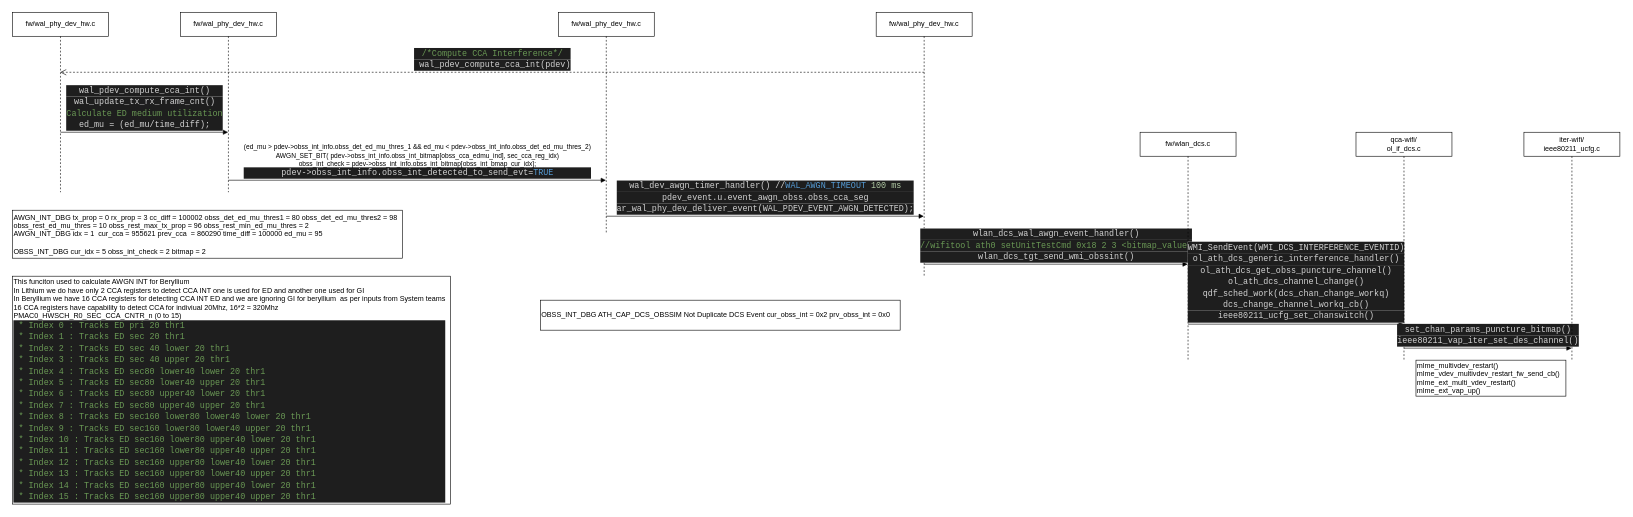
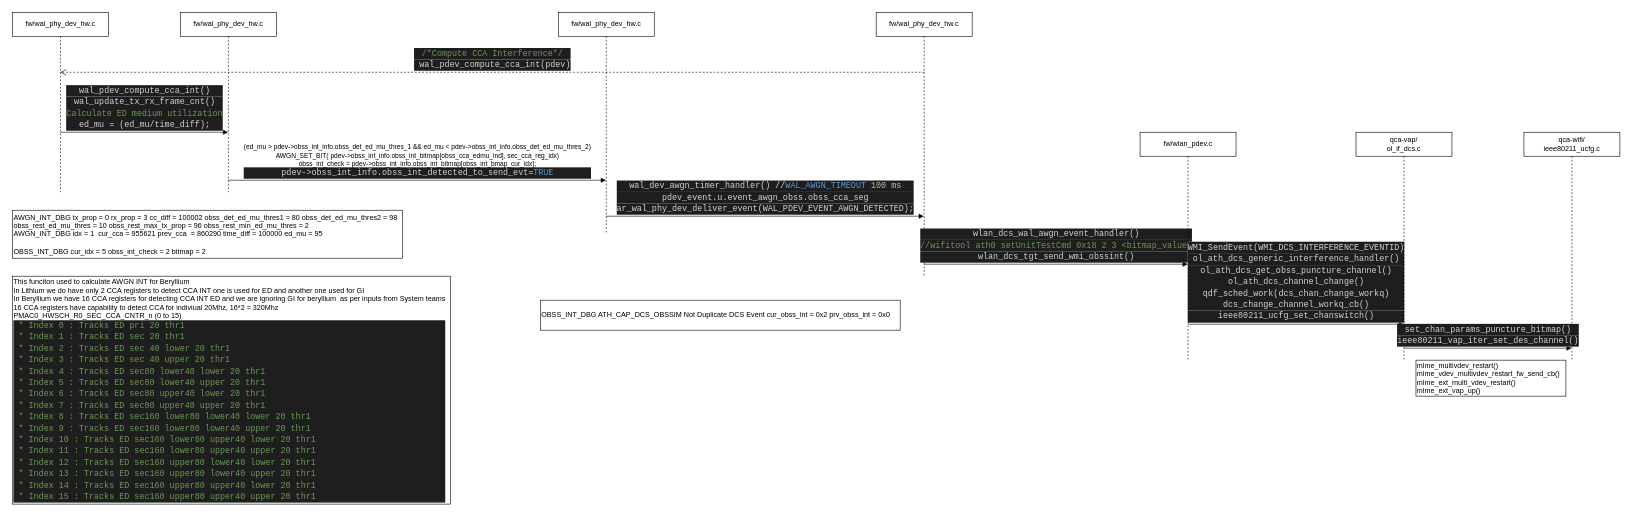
  <mxCell id="0" />
  <mxCell id="1" parent="0" />
  <mxCell id="2" value="fw/wal_phy_dev_hw.c" style="shape=umlLifeline;perimeter=lifelinePerimeter;whiteSpace=wrap;html=1;container=1;collapsible=0;recursiveResize=0;outlineConnect=0;" vertex="1" parent="1"><mxGeometry width="160" height="300" as="geometry" x="20" y="20" /></mxCell>
  <mxCell id="3" value="&lt;div style=&quot;color: rgb(212 , 212 , 212) ; background-color: rgb(30 , 30 , 30) ; font-family: &amp;#34;consolas&amp;#34; , &amp;#34;courier new&amp;#34; , monospace ; font-size: 14px ; line-height: 19px&quot;&gt;wal_pdev_compute_cca_int()&lt;/div&gt;&lt;div style=&quot;color: rgb(212 , 212 , 212) ; background-color: rgb(30 , 30 , 30) ; font-family: &amp;#34;consolas&amp;#34; , &amp;#34;courier new&amp;#34; , monospace ; font-size: 14px ; line-height: 19px&quot;&gt;&lt;div style=&quot;font-family: &amp;#34;consolas&amp;#34; , &amp;#34;courier new&amp;#34; , monospace ; line-height: 19px&quot;&gt;wal_update_tx_rx_frame_cnt()&lt;/div&gt;&lt;div style=&quot;font-family: &amp;#34;consolas&amp;#34; , &amp;#34;courier new&amp;#34; , monospace ; line-height: 19px&quot;&gt;&lt;div style=&quot;font-family: &amp;#34;consolas&amp;#34; , &amp;#34;courier new&amp;#34; , monospace ; line-height: 19px&quot;&gt;&lt;span style=&quot;color: #6a9955&quot;&gt;Calculate&amp;nbsp;&lt;/span&gt;&lt;span style=&quot;color: rgb(106 , 153 , 85)&quot;&gt;ED medium utilization&lt;/span&gt;&lt;/div&gt;&lt;div style=&quot;font-family: &amp;#34;consolas&amp;#34; , &amp;#34;courier new&amp;#34; , monospace ; line-height: 19px&quot;&gt;&lt;div style=&quot;line-height: 19px&quot;&gt;ed_mu = (ed_mu/time_diff);&lt;/div&gt;&lt;/div&gt;&lt;/div&gt;&lt;/div&gt;" style="html=1;verticalAlign=bottom;endArrow=block;" edge="1" parent="2" target="4"><mxGeometry width="80" relative="1" as="geometry"><mxPoint x="80" y="200" as="sourcePoint" /><mxPoint x="160" y="200" as="targetPoint" /></mxGeometry></mxCell>
  <mxCell id="4" value="fw/wal_phy_dev_hw.c" style="shape=umlLifeline;perimeter=lifelinePerimeter;whiteSpace=wrap;html=1;container=1;collapsible=0;recursiveResize=0;outlineConnect=0;" vertex="1" parent="1"><mxGeometry x="300" width="160" height="300" as="geometry" y="20" /></mxCell>
  <mxCell id="5" value="(ed_mu &amp;gt; pdev-&amp;gt;obss_int_info.obss_det_ed_mu_thres_1 &amp;amp;&amp;amp; ed_mu &amp;lt; pdev-&amp;gt;obss_int_info.obss_det_ed_mu_thres_2)&lt;br&gt;AWGN_SET_BIT( pdev-&amp;gt;obss_int_info.obss_int_bitmap[obss_cca_edmu_ind], sec_cca_reg_idx)&lt;br&gt;obss_int_check = pdev-&amp;gt;obss_int_info.obss_int_bitmap[obss_int_bmap_cur_idx];&lt;br&gt;&lt;div style=&quot;color: rgb(212 , 212 , 212) ; background-color: rgb(30 , 30 , 30) ; font-family: &amp;#34;consolas&amp;#34; , &amp;#34;courier new&amp;#34; , monospace ; font-size: 14px ; line-height: 19px&quot;&gt;&lt;div style=&quot;line-height: 19px&quot;&gt;pdev-&amp;gt;obss_int_info.obss_int_detected_to_send_evt=&lt;span style=&quot;color: #569cd6&quot;&gt;TRUE&lt;/span&gt;&lt;/div&gt;&lt;/div&gt;" style="html=1;verticalAlign=bottom;endArrow=block;" edge="1" parent="4" target="8"><mxGeometry width="80" relative="1" as="geometry"><mxPoint x="80" y="280" as="sourcePoint" /><mxPoint x="160" y="280" as="targetPoint" /></mxGeometry></mxCell>
  <mxCell id="6" value="&lt;div&gt;This funciton used to calculate AWGN INT for Beryllium&lt;/div&gt;&lt;div&gt;In Lithium we do have only 2 CCA registers to detect CCA INT one is used for ED and another one used for GI&lt;/div&gt;&lt;div&gt;In Beryllium we have 16 CCA registers for detecting CCA INT ED and we are ignoring GI for beryllium&amp;nbsp; as per inputs from System teams&lt;/div&gt;&lt;div&gt;16 CCA registers have capability to detect CCA for indiviual 20Mhz, 16*2 = 320Mhz&lt;/div&gt;&lt;div&gt;PMAC0_HWSCH_R0_SEC_CCA_CNTR_n (0 to 15)&lt;/div&gt;&lt;div&gt;&lt;div style=&quot;color: rgb(212 , 212 , 212) ; background-color: rgb(30 , 30 , 30) ; font-family: &amp;#34;consolas&amp;#34; , &amp;#34;courier new&amp;#34; , monospace ; font-size: 14px ; line-height: 19px&quot;&gt;&lt;div&gt;&lt;span style=&quot;color: #6a9955&quot;&gt;&amp;nbsp;* Index 0 : Tracks ED pri 20 thr1 &lt;/span&gt;&lt;/div&gt;&lt;div&gt;&lt;span style=&quot;color: #6a9955&quot;&gt;&amp;nbsp;* Index 1 : Tracks ED sec 20 thr1 &lt;/span&gt;&lt;/div&gt;&lt;div&gt;&lt;span style=&quot;color: #6a9955&quot;&gt;&amp;nbsp;* Index 2 : Tracks ED sec 40 lower 20 thr1 &lt;/span&gt;&lt;/div&gt;&lt;div&gt;&lt;span style=&quot;color: #6a9955&quot;&gt;&amp;nbsp;* Index 3 : Tracks ED sec 40 upper 20 thr1 &lt;/span&gt;&lt;/div&gt;&lt;div&gt;&lt;span style=&quot;color: #6a9955&quot;&gt;&amp;nbsp;* Index 4 : Tracks ED sec80 lower40 lower 20 thr1 &lt;/span&gt;&lt;/div&gt;&lt;div&gt;&lt;span style=&quot;color: #6a9955&quot;&gt;&amp;nbsp;* Index 5 : Tracks ED sec80 lower40 upper 20 thr1 &lt;/span&gt;&lt;/div&gt;&lt;div&gt;&lt;span style=&quot;color: #6a9955&quot;&gt;&amp;nbsp;* Index 6 : Tracks ED sec80 upper40 lower 20 thr1 &lt;/span&gt;&lt;/div&gt;&lt;div&gt;&lt;span style=&quot;color: #6a9955&quot;&gt;&amp;nbsp;* Index 7 : Tracks ED sec80 upper40 upper 20 thr1 &lt;/span&gt;&lt;/div&gt;&lt;div&gt;&lt;span style=&quot;color: #6a9955&quot;&gt;&amp;nbsp;* Index 8 : Tracks ED sec160 lower80 lower40 lower 20 thr1 &lt;/span&gt;&lt;/div&gt;&lt;div&gt;&lt;span style=&quot;color: #6a9955&quot;&gt;&amp;nbsp;* Index 9 : Tracks ED sec160 lower80 lower40 upper 20 thr1 &lt;/span&gt;&lt;/div&gt;&lt;div&gt;&lt;span style=&quot;color: #6a9955&quot;&gt;&amp;nbsp;* Index 10 : Tracks ED sec160 lower80 upper40 lower 20 thr1 &lt;/span&gt;&lt;/div&gt;&lt;div&gt;&lt;span style=&quot;color: #6a9955&quot;&gt;&amp;nbsp;* Index 11 : Tracks ED sec160 lower80 upper40 upper 20 thr1 &lt;/span&gt;&lt;/div&gt;&lt;div&gt;&lt;span style=&quot;color: #6a9955&quot;&gt;&amp;nbsp;* Index 12 : Tracks ED sec160 upper80 lower40 lower 20 thr1 &lt;/span&gt;&lt;/div&gt;&lt;div&gt;&lt;span style=&quot;color: #6a9955&quot;&gt;&amp;nbsp;* Index 13 : Tracks ED sec160 upper80 lower40 upper 20 thr1 &lt;/span&gt;&lt;/div&gt;&lt;div&gt;&lt;span style=&quot;color: #6a9955&quot;&gt;&amp;nbsp;* Index 14 : Tracks ED sec160 upper80 upper40 lower 20 thr1 &lt;/span&gt;&lt;/div&gt;&lt;div&gt;&lt;span style=&quot;color: #6a9955&quot;&gt;&amp;nbsp;* Index 15 : Tracks ED sec160 upper80 upper40 upper 20 thr1 &lt;/span&gt;&lt;/div&gt;&lt;/div&gt;&lt;/div&gt;" style="html=1;align=left;" vertex="1" parent="1"><mxGeometry y="460" width="730" height="380" as="geometry" x="20" /></mxCell>
  <mxCell id="7" value="AWGN_INT_DBG tx_prop = 0 rx_prop = 3 cc_diff = 100002 obss_det_ed_mu_thres1 = 80 obss_det_ed_mu_thres2 = 98 &lt;br&gt;obss_rest_ed_mu_thres = 10 obss_rest_max_tx_prop = 96 obss_rest_min_ed_mu_thres = 2&lt;br&gt;AWGN_INT_DBG idx = 1&amp;nbsp; cur_cca = 955621 prev_cca&amp;nbsp; = 860290 time_diff = 100000 ed_mu = 95&lt;br&gt;&lt;br&gt;OBSS_INT_DBG cur_idx = 5 obss_int_check = 2 bitmap = 2" style="html=1;align=left;" vertex="1" parent="1"><mxGeometry y="350" width="650" height="80" as="geometry" x="20" /></mxCell>
  <mxCell id="8" value="fw/wal_phy_dev_hw.c" style="shape=umlLifeline;perimeter=lifelinePerimeter;whiteSpace=wrap;html=1;container=1;collapsible=0;recursiveResize=0;outlineConnect=0;" vertex="1" parent="1"><mxGeometry x="930" width="160" height="370" as="geometry" y="20" /></mxCell>
  <mxCell id="9" value="fw/wal_phy_dev_hw.c" style="shape=umlLifeline;perimeter=lifelinePerimeter;whiteSpace=wrap;html=1;container=1;collapsible=0;recursiveResize=0;outlineConnect=0;" vertex="1" parent="1"><mxGeometry x="1460" width="160" height="440" as="geometry" y="20" /></mxCell>
  <mxCell id="10" value="&lt;div style=&quot;color: rgb(212 , 212 , 212) ; background-color: rgb(30 , 30 , 30) ; font-family: &amp;#34;consolas&amp;#34; , &amp;#34;courier new&amp;#34; , monospace ; font-size: 14px ; line-height: 19px&quot;&gt;&lt;span style=&quot;color: #6a9955&quot;&gt;/*Compute CCA Interference*/&lt;/span&gt;&lt;/div&gt;&lt;div style=&quot;color: rgb(212 , 212 , 212) ; background-color: rgb(30 , 30 , 30) ; font-family: &amp;#34;consolas&amp;#34; , &amp;#34;courier new&amp;#34; , monospace ; font-size: 14px ; line-height: 19px&quot;&gt;&lt;div style=&quot;line-height: 19px&quot;&gt;&amp;nbsp;wal_pdev_compute_cca_int(pdev)&lt;/div&gt;&lt;/div&gt;" style="html=1;verticalAlign=bottom;endArrow=open;dashed=1;endSize=8;" edge="1" parent="9" target="2"><mxGeometry relative="1" as="geometry"><mxPoint x="80" y="100" as="sourcePoint" /><mxPoint y="100" as="targetPoint" /></mxGeometry></mxCell>
  <mxCell id="11" value="&lt;div style=&quot;color: rgb(212 , 212 , 212) ; background-color: rgb(30 , 30 , 30) ; font-family: &amp;#34;consolas&amp;#34; , &amp;#34;courier new&amp;#34; , monospace ; font-size: 14px ; line-height: 19px&quot;&gt;wlan_dcs_wal_awgn_event_handler()&lt;/div&gt;&lt;div style=&quot;color: rgb(212 , 212 , 212) ; background-color: rgb(30 , 30 , 30) ; font-family: &amp;#34;consolas&amp;#34; , &amp;#34;courier new&amp;#34; , monospace ; font-size: 14px ; line-height: 19px&quot;&gt;&lt;div style=&quot;font-family: &amp;#34;consolas&amp;#34; , &amp;#34;courier new&amp;#34; , monospace ; line-height: 19px&quot;&gt;&lt;span style=&quot;color: #6a9955&quot;&gt;//wifitool ath0 setUnitTestCmd 0x18 2 3 &amp;lt;bitmap_value&amp;gt;&lt;/span&gt;&lt;/div&gt;&lt;/div&gt;&lt;div style=&quot;color: rgb(212 , 212 , 212) ; background-color: rgb(30 , 30 , 30) ; font-family: &amp;#34;consolas&amp;#34; , &amp;#34;courier new&amp;#34; , monospace ; font-size: 14px ; line-height: 19px&quot;&gt;&lt;div style=&quot;line-height: 19px&quot;&gt;wlan_dcs_tgt_send_wmi_obssint()&lt;/div&gt;&lt;/div&gt;" style="html=1;verticalAlign=bottom;endArrow=block;" edge="1" parent="9" target="14"><mxGeometry width="80" relative="1" as="geometry"><mxPoint x="80" y="420" as="sourcePoint" /><mxPoint x="160" y="420" as="targetPoint" /></mxGeometry></mxCell>
  <mxCell id="12" value="&lt;div style=&quot;color: rgb(212 , 212 , 212) ; background-color: rgb(30 , 30 , 30) ; font-family: &amp;#34;consolas&amp;#34; , &amp;#34;courier new&amp;#34; , monospace ; font-size: 14px ; line-height: 19px&quot;&gt;wal_dev_awgn_timer_handler() //&lt;span style=&quot;font-family: &amp;#34;consolas&amp;#34; , &amp;#34;courier new&amp;#34; , monospace ; color: rgb(86 , 156 , 214)&quot;&gt;WAL_AWGN_TIMEOUT&amp;nbsp;&lt;/span&gt;&lt;span style=&quot;font-family: &amp;#34;consolas&amp;#34; , &amp;#34;courier new&amp;#34; , monospace ; color: rgb(181 , 206 , 168)&quot;&gt;100 ms&lt;/span&gt;&lt;/div&gt;&lt;div style=&quot;color: rgb(212 , 212 , 212) ; background-color: rgb(30 , 30 , 30) ; font-family: &amp;#34;consolas&amp;#34; , &amp;#34;courier new&amp;#34; , monospace ; font-size: 14px ; line-height: 19px&quot;&gt;&lt;div style=&quot;font-family: &amp;#34;consolas&amp;#34; , &amp;#34;courier new&amp;#34; , monospace ; line-height: 19px&quot;&gt;pdev_event.u.event_awgn_obss.obss_cca_seg&lt;/div&gt;&lt;/div&gt;&lt;div style=&quot;color: rgb(212 , 212 , 212) ; background-color: rgb(30 , 30 , 30) ; font-family: &amp;#34;consolas&amp;#34; , &amp;#34;courier new&amp;#34; , monospace ; font-size: 14px ; line-height: 19px&quot;&gt;&lt;div style=&quot;font-family: &amp;#34;consolas&amp;#34; , &amp;#34;courier new&amp;#34; , monospace ; line-height: 19px&quot;&gt;ar_wal_phy_dev_deliver_event(WAL_PDEV_EVENT_AWGN_DETECTED);&lt;/div&gt;&lt;/div&gt;" style="html=1;verticalAlign=bottom;endArrow=block;" edge="1" parent="1" target="9"><mxGeometry width="80" relative="1" as="geometry"><mxPoint x="1010" y="360" as="sourcePoint" /><mxPoint x="1090" y="360" as="targetPoint" /></mxGeometry></mxCell>
  <mxCell id="13" value="OBSS_INT_DBG ATH_CAP_DCS_OBSSIM Not Duplicate DCS Event cur_obss_int = 0x2 prv_obss_int = 0x0" style="html=1;align=left;" vertex="1" parent="1"><mxGeometry x="900" y="500" width="600" height="50" as="geometry" /></mxCell>
- <mxCell id="14" value="fw/wlan_dcs.c" style="shape=umlLifeline;perimeter=lifelinePerimeter;whiteSpace=wrap;html=1;container=1;collapsible=0;recursiveResize=0;outlineConnect=0;" vertex="1" parent="1"><mxGeometry x="1900" y="220" width="160" height="380" as="geometry" /></mxCell>
+ <mxCell id="14" value="fw/wlan_pdev.c" style="shape=umlLifeline;perimeter=lifelinePerimeter;whiteSpace=wrap;html=1;container=1;collapsible=0;recursiveResize=0;outlineConnect=0;" vertex="1" parent="1"><mxGeometry x="1900" y="220" width="160" height="380" as="geometry" /></mxCell>
  <mxCell id="15" value="&lt;div style=&quot;color: rgb(212 , 212 , 212) ; background-color: rgb(30 , 30 , 30) ; font-family: &amp;#34;consolas&amp;#34; , &amp;#34;courier new&amp;#34; , monospace ; font-size: 14px ; line-height: 19px&quot;&gt;WMI_SendEvent(WMI_DCS_INTERFERENCE_EVENTID)&lt;/div&gt;&lt;div style=&quot;background-color: rgb(30 , 30 , 30) ; line-height: 19px&quot;&gt;&lt;font color=&quot;#d4d4d4&quot; face=&quot;consolas, courier new, monospace&quot;&gt;&lt;span style=&quot;font-size: 14px&quot;&gt;ol_ath_dcs_generic_interference_handler()&lt;/span&gt;&lt;/font&gt;&lt;br&gt;&lt;/div&gt;&lt;div style=&quot;background-color: rgb(30 , 30 , 30) ; line-height: 19px&quot;&gt;&lt;div style=&quot;color: rgb(212 , 212 , 212) ; font-family: &amp;#34;consolas&amp;#34; , &amp;#34;courier new&amp;#34; , monospace ; font-size: 14px ; line-height: 19px&quot;&gt;ol_ath_dcs_get_obss_puncture_channel()&lt;/div&gt;&lt;div style=&quot;color: rgb(212 , 212 , 212) ; font-family: &amp;#34;consolas&amp;#34; , &amp;#34;courier new&amp;#34; , monospace ; font-size: 14px ; line-height: 19px&quot;&gt;&lt;div style=&quot;font-family: &amp;#34;consolas&amp;#34; , &amp;#34;courier new&amp;#34; , monospace ; line-height: 19px&quot;&gt;ol_ath_dcs_channel_change()&lt;/div&gt;&lt;div style=&quot;font-family: &amp;#34;consolas&amp;#34; , &amp;#34;courier new&amp;#34; , monospace ; line-height: 19px&quot;&gt;&lt;div style=&quot;line-height: 19px&quot;&gt;qdf_sched_work(&lt;span&gt;dcs_chan_change_workq&lt;/span&gt;)&lt;/div&gt;&lt;/div&gt;&lt;/div&gt;&lt;div style=&quot;color: rgb(212 , 212 , 212) ; font-family: &amp;#34;consolas&amp;#34; , &amp;#34;courier new&amp;#34; , monospace ; font-size: 14px ; line-height: 19px&quot;&gt;&lt;div style=&quot;font-family: &amp;#34;consolas&amp;#34; , &amp;#34;courier new&amp;#34; , monospace ; line-height: 19px&quot;&gt;dcs_change_channel_workq_cb()&lt;/div&gt;&lt;/div&gt;&lt;/div&gt;&lt;div style=&quot;background-color: rgb(30 , 30 , 30) ; line-height: 19px&quot;&gt;&lt;font color=&quot;#d4d4d4&quot; face=&quot;consolas, courier new, monospace&quot;&gt;&lt;span style=&quot;font-size: 14px&quot;&gt;ieee80211_ucfg_set_chanswitch()&lt;/span&gt;&lt;br&gt;&lt;/font&gt;&lt;/div&gt;" style="html=1;verticalAlign=bottom;endArrow=block;" edge="1" parent="14" target="16"><mxGeometry width="80" relative="1" as="geometry"><mxPoint x="80" y="320" as="sourcePoint" /><mxPoint x="160" y="320" as="targetPoint" /></mxGeometry></mxCell>
- <mxCell id="16" value="qca-wifi/&lt;br&gt;ol_if_dcs.c" style="shape=umlLifeline;perimeter=lifelinePerimeter;whiteSpace=wrap;html=1;container=1;collapsible=0;recursiveResize=0;outlineConnect=0;" vertex="1" parent="1"><mxGeometry x="2260" y="220" width="160" height="380" as="geometry" /></mxCell>
+ <mxCell id="16" value="qca-vap/&lt;br&gt;ol_if_dcs.c" style="shape=umlLifeline;perimeter=lifelinePerimeter;whiteSpace=wrap;html=1;container=1;collapsible=0;recursiveResize=0;outlineConnect=0;" vertex="1" parent="1"><mxGeometry x="2260" y="220" width="160" height="380" as="geometry" /></mxCell>
  <mxCell id="17" value="&lt;div style=&quot;color: rgb(212 , 212 , 212) ; background-color: rgb(30 , 30 , 30) ; font-family: &amp;#34;consolas&amp;#34; , &amp;#34;courier new&amp;#34; , monospace ; font-size: 14px ; line-height: 19px&quot;&gt;set_chan_params_puncture_bitmap()&lt;/div&gt;&lt;div style=&quot;background-color: rgb(30 , 30 , 30) ; line-height: 19px ; font-size: 14px ; font-family: &amp;#34;consolas&amp;#34; , &amp;#34;courier new&amp;#34; , monospace ; color: rgb(212 , 212 , 212)&quot;&gt;&lt;div style=&quot;font-family: &amp;#34;consolas&amp;#34; , &amp;#34;courier new&amp;#34; , monospace ; line-height: 19px&quot;&gt;ieee80211_vap_iter_set_des_channel()&lt;/div&gt;&lt;/div&gt;" style="html=1;verticalAlign=bottom;endArrow=block;" edge="1" parent="16" target="18"><mxGeometry width="80" relative="1" as="geometry"><mxPoint x="80" y="360" as="sourcePoint" /><mxPoint x="160" y="360" as="targetPoint" /></mxGeometry></mxCell>
- <mxCell id="18" value="iter-wifi/&lt;br&gt;ieee80211_ucfg.c" style="shape=umlLifeline;perimeter=lifelinePerimeter;whiteSpace=wrap;html=1;container=1;collapsible=0;recursiveResize=0;outlineConnect=0;" vertex="1" parent="1"><mxGeometry x="2540" y="220" width="160" height="380" as="geometry" /></mxCell>
+ <mxCell id="18" value="qca-wifi/&lt;br&gt;ieee80211_ucfg.c" style="shape=umlLifeline;perimeter=lifelinePerimeter;whiteSpace=wrap;html=1;container=1;collapsible=0;recursiveResize=0;outlineConnect=0;" vertex="1" parent="1"><mxGeometry x="2540" y="220" width="160" height="380" as="geometry" /></mxCell>
  <mxCell id="19" value="mlme_multivdev_restart()&lt;br&gt;mlme_vdev_multivdev_restart_fw_send_cb()&lt;br&gt;mlme_ext_multi_vdev_restart()&lt;br&gt;mlme_ext_vap_up()" style="html=1;align=left;" vertex="1" parent="1"><mxGeometry x="2360" y="600" width="250" height="60" as="geometry" /></mxCell>
